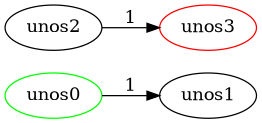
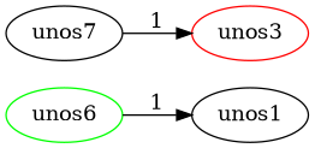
  digraph {
    rankdir=LR
    node [color=black]
-   n1 [color=green label=unos0]
+   n1 [color=green label=unos6]
    n2 [label=unos1]
    n3 [color=red label=unos3]
-   n4 [label=unos2]
+   n4 [label=unos7]
    n1 -> n2 [label=1]
    n4 -> n3 [label=1]
  }
